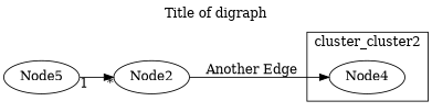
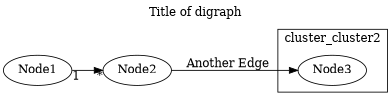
  digraph {
    label="Title of digraph"
    labelloc=t
    rankdir=LR
-   n1 [label=Node4]
-   Node1 [label=Node5]
+   n1 [label=Node3]
+   Node1
    n3 [label=Node2]
    subgraph cluster_1 {
      label=cluster_cluster2
      n1
    }
    subgraph sub_2 {
      label=foo
      Node1
    }
    Node1 -> n3 [headlabel="*" taillabel=1]
    n3 -> n1 [label="Another Edge"]
  }
